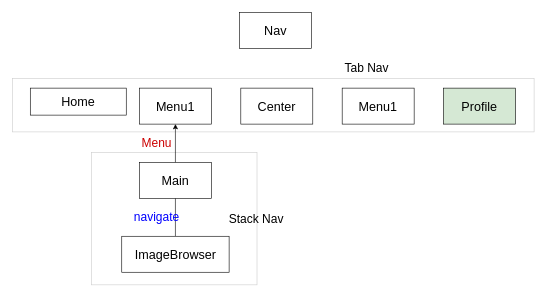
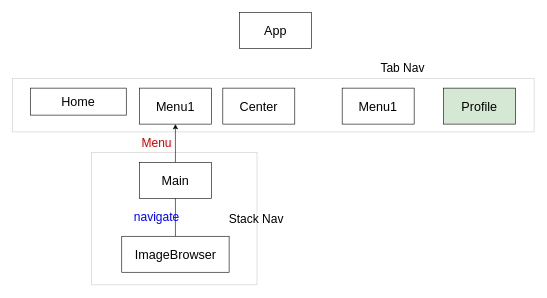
  <mxCell id="0" />
  <mxCell id="1" parent="0" />
  <mxCell id="2" value="" style="rounded=0;whiteSpace=wrap;html=1;strokeColor=#CCCCCC;" vertex="1" parent="1"><mxGeometry x="20" y="130" width="870" height="89" as="geometry" /></mxCell>
  <mxCell id="3" value="" style="rounded=0;whiteSpace=wrap;html=1;strokeColor=#CCCCCC;" vertex="1" parent="1"><mxGeometry x="152" y="253" width="276" height="221" as="geometry" /></mxCell>
  <mxCell id="4" value="&lt;font style=&quot;font-size: 21px&quot;&gt;Home&lt;/font&gt;" style="rounded=0;whiteSpace=wrap;html=1;" vertex="1" parent="1"><mxGeometry x="50" y="146" width="160" height="45" as="geometry" /></mxCell>
- <mxCell id="5" value="&lt;span style=&quot;font-size: 21px&quot;&gt;Nav&lt;/span&gt;" style="rounded=0;whiteSpace=wrap;html=1;" vertex="1" parent="1"><mxGeometry x="399" y="20" width="120" height="60" as="geometry" /></mxCell>
+ <mxCell id="5" value="&lt;span style=&quot;font-size: 21px&quot;&gt;App&lt;/span&gt;" style="rounded=0;whiteSpace=wrap;html=1;" vertex="1" parent="1"><mxGeometry x="399" y="20" width="120" height="60" as="geometry" /></mxCell>
  <mxCell id="6" value="&lt;font style=&quot;font-size: 21px&quot;&gt;Menu1&lt;/font&gt;" style="rounded=0;whiteSpace=wrap;html=1;" vertex="1" parent="1"><mxGeometry x="232" y="146" width="120" height="60" as="geometry" /></mxCell>
- <mxCell id="7" value="&lt;font style=&quot;font-size: 21px&quot;&gt;Center&lt;/font&gt;" style="rounded=0;whiteSpace=wrap;html=1;" vertex="1" parent="1"><mxGeometry x="401" y="146" width="120" height="60" as="geometry" /></mxCell>
+ <mxCell id="7" value="&lt;font style=&quot;font-size: 21px&quot;&gt;Center&lt;/font&gt;" style="rounded=0;whiteSpace=wrap;html=1;" vertex="1" parent="1"><mxGeometry x="371" y="146" width="120" height="60" as="geometry" /></mxCell>
  <mxCell id="8" value="&lt;font style=&quot;font-size: 21px&quot;&gt;Menu1&lt;/font&gt;" style="rounded=0;whiteSpace=wrap;html=1;" vertex="1" parent="1"><mxGeometry x="570" y="146" width="120" height="60" as="geometry" /></mxCell>
  <mxCell id="9" value="&lt;font style=&quot;font-size: 21px&quot;&gt;Profile&lt;/font&gt;" style="rounded=0;whiteSpace=wrap;html=1;fillColor=#d5e8d4;" vertex="1" parent="1"><mxGeometry x="739" y="146" width="120" height="60" as="geometry" /></mxCell>
  <mxCell id="10" value="" style="edgeStyle=orthogonalEdgeStyle;rounded=0;orthogonalLoop=1;jettySize=auto;html=1;" edge="1" parent="1" source="11" target="6"><mxGeometry relative="1" as="geometry" /></mxCell>
  <mxCell id="11" value="&lt;font style=&quot;font-size: 21px&quot;&gt;Main&lt;/font&gt;" style="rounded=0;whiteSpace=wrap;html=1;" vertex="1" parent="1"><mxGeometry x="232" y="270" width="120" height="60" as="geometry" /></mxCell>
  <mxCell id="12" value="" style="edgeStyle=orthogonalEdgeStyle;rounded=0;orthogonalLoop=1;jettySize=auto;html=1;endArrow=none;" edge="1" parent="1" source="13" target="11"><mxGeometry relative="1" as="geometry" /></mxCell>
  <mxCell id="13" value="&lt;span style=&quot;font-size: 21px&quot;&gt;ImageBrowser&lt;/span&gt;" style="rounded=0;whiteSpace=wrap;html=1;" vertex="1" parent="1"><mxGeometry x="202.5" y="393" width="179" height="60" as="geometry" /></mxCell>
  <mxCell id="14" value="&lt;font style=&quot;font-size: 20px&quot;&gt;Stack Nav&lt;/font&gt;" style="text;html=1;strokeColor=none;fillColor=none;align=center;verticalAlign=middle;whiteSpace=wrap;rounded=0;" vertex="1" parent="1"><mxGeometry x="372" y="353.5" width="110" height="20" as="geometry" /></mxCell>
- <mxCell id="15" value="&lt;font style=&quot;font-size: 20px&quot;&gt;Tab Nav&lt;/font&gt;" style="text;html=1;strokeColor=none;fillColor=none;align=center;verticalAlign=middle;whiteSpace=wrap;rounded=0;" vertex="1" parent="1"><mxGeometry x="556" y="102" width="110" height="20" as="geometry" /></mxCell>
+ <mxCell id="15" value="&lt;font style=&quot;font-size: 20px&quot;&gt;Tab Nav&lt;/font&gt;" style="text;html=1;strokeColor=none;fillColor=none;align=center;verticalAlign=middle;whiteSpace=wrap;rounded=0;" vertex="1" parent="1"><mxGeometry x="616" y="102" width="110" height="20" as="geometry" /></mxCell>
  <mxCell id="16" value="&lt;font style=&quot;font-size: 20px&quot; color=&quot;#0000ff&quot;&gt;navigate&lt;/font&gt;" style="text;html=1;strokeColor=none;fillColor=none;align=center;verticalAlign=middle;whiteSpace=wrap;rounded=0;" vertex="1" parent="1"><mxGeometry x="206" y="350" width="110" height="20" as="geometry" /></mxCell>
  <mxCell id="17" value="&lt;font style=&quot;font-size: 20px&quot; color=&quot;#cc0000&quot;&gt;Menu&lt;/font&gt;" style="text;html=1;strokeColor=none;fillColor=none;align=center;verticalAlign=middle;whiteSpace=wrap;rounded=0;" vertex="1" parent="1"><mxGeometry x="206" y="226" width="110" height="20" as="geometry" /></mxCell>
